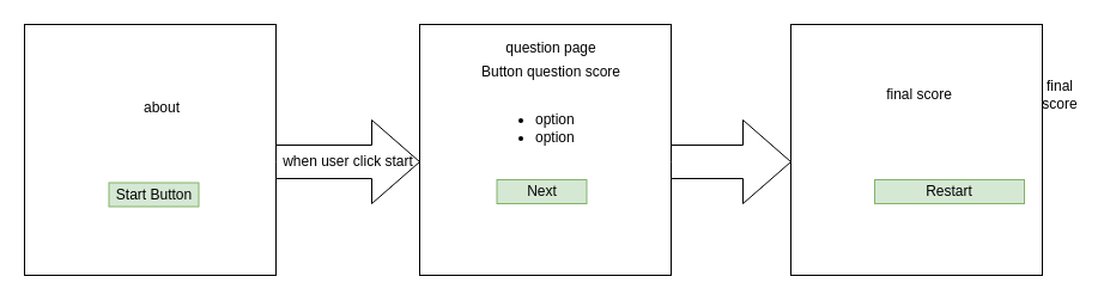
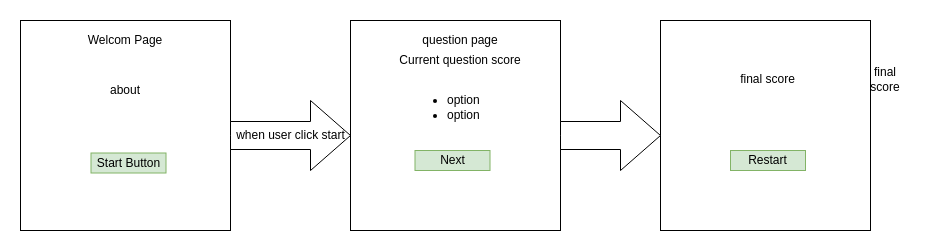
  <mxCell id="0" />
  <mxCell id="1" parent="0" />
  <mxCell id="2" value="" style="rounded=1;whiteSpace=wrap;html=1;fillColor=#d5e8d4;strokeColor=#82b366;" vertex="1" parent="1"><mxGeometry x="68" y="145" width="120" height="35" as="geometry" /></mxCell>
  <mxCell id="3" value="" style="whiteSpace=wrap;html=1;aspect=fixed;align=left;" vertex="1" parent="1"><mxGeometry x="20" y="20" width="210" height="210" as="geometry" /></mxCell>
- <mxCell id="5" value="about" style="text;html=1;strokeColor=none;fillColor=none;align=center;verticalAlign=middle;whiteSpace=wrap;rounded=0;" vertex="1" parent="1"><mxGeometry x="115" y="80" width="40" height="20" as="geometry" /></mxCell>
+ <mxCell id="4" value="Welcom Page" style="text;html=1;strokeColor=none;fillColor=none;align=center;verticalAlign=middle;whiteSpace=wrap;rounded=0;" vertex="1" parent="1"><mxGeometry x="85" y="30" width="80" height="20" as="geometry" /></mxCell>
+ <mxCell id="5" value="about" style="text;html=1;strokeColor=none;fillColor=none;align=center;verticalAlign=middle;whiteSpace=wrap;rounded=0;" vertex="1" parent="1"><mxGeometry x="105" y="80" width="40" height="20" as="geometry" /></mxCell>
  <mxCell id="6" value="Start Button" style="text;html=1;strokeColor=#82b366;fillColor=#d5e8d4;align=center;verticalAlign=middle;whiteSpace=wrap;rounded=0;" vertex="1" parent="1"><mxGeometry x="90.5" y="152.5" width="75" height="20" as="geometry" /></mxCell>
  <mxCell id="7" value="when user click start" style="html=1;shadow=0;dashed=0;align=center;verticalAlign=middle;shape=mxgraph.arrows2.arrow;dy=0.6;dx=40;notch=0;" vertex="1" parent="1"><mxGeometry x="230" y="100" width="120" height="70" as="geometry" /></mxCell>
  <mxCell id="8" value="" style="whiteSpace=wrap;html=1;aspect=fixed;align=left;" vertex="1" parent="1"><mxGeometry x="350" y="20" width="210" height="210" as="geometry" /></mxCell>
  <mxCell id="9" value="question page" style="text;html=1;strokeColor=none;fillColor=none;align=center;verticalAlign=middle;whiteSpace=wrap;rounded=0;" vertex="1" parent="1"><mxGeometry x="420" y="30" width="80" height="20" as="geometry" /></mxCell>
  <mxCell id="10" value="&lt;ul&gt;&lt;li&gt;option&lt;/li&gt;&lt;li&gt;&lt;span&gt;option&amp;nbsp;&lt;/span&gt;&lt;/li&gt;&lt;/ul&gt;" style="text;html=1;strokeColor=none;fillColor=none;align=left;verticalAlign=middle;whiteSpace=wrap;rounded=0;" vertex="1" parent="1"><mxGeometry x="404.5" y="69" width="85" height="76" as="geometry" /></mxCell>
  <mxCell id="11" value="Next" style="text;html=1;strokeColor=#82b366;fillColor=#d5e8d4;align=center;verticalAlign=middle;whiteSpace=wrap;rounded=0;" vertex="1" parent="1"><mxGeometry x="414.5" y="150" width="75" height="20" as="geometry" /></mxCell>
- <mxCell id="12" value="Button question score" style="text;html=1;strokeColor=none;fillColor=none;align=center;verticalAlign=middle;whiteSpace=wrap;rounded=0;" vertex="1" parent="1"><mxGeometry x="370" y="50" width="180" height="20" as="geometry" /></mxCell>
+ <mxCell id="12" value="Current question score" style="text;html=1;strokeColor=none;fillColor=none;align=center;verticalAlign=middle;whiteSpace=wrap;rounded=0;" vertex="1" parent="1"><mxGeometry x="370" y="50" width="180" height="20" as="geometry" /></mxCell>
  <mxCell id="13" value="" style="whiteSpace=wrap;html=1;aspect=fixed;align=left;" vertex="1" parent="1"><mxGeometry x="660" y="20" width="210" height="210" as="geometry" /></mxCell>
  <mxCell id="14" value="" style="html=1;shadow=0;dashed=0;align=center;verticalAlign=middle;shape=mxgraph.arrows2.arrow;dy=0.6;dx=40;notch=0;" vertex="1" parent="1"><mxGeometry x="560" y="100" width="100" height="70" as="geometry" /></mxCell>
- <mxCell id="15" value="Restart" style="text;html=1;strokeColor=#82b366;fillColor=#d5e8d4;align=center;verticalAlign=middle;whiteSpace=wrap;rounded=0;" vertex="1" parent="1"><mxGeometry x="730" y="150" width="125" height="20" as="geometry" /></mxCell>
+ <mxCell id="15" value="Restart" style="text;html=1;strokeColor=#82b366;fillColor=#d5e8d4;align=center;verticalAlign=middle;whiteSpace=wrap;rounded=0;" vertex="1" parent="1"><mxGeometry x="730" y="150" width="75" height="20" as="geometry" /></mxCell>
  <mxCell id="16" value="final score&lt;br&gt;" style="text;html=1;strokeColor=none;fillColor=none;align=center;verticalAlign=middle;whiteSpace=wrap;rounded=0;" vertex="1" parent="1"><mxGeometry x="715" y="69" width="105" height="20" as="geometry" /></mxCell>
  <mxCell id="17" value="final score&lt;br&gt;" style="text;html=1;strokeColor=none;fillColor=none;align=center;verticalAlign=middle;whiteSpace=wrap;rounded=0;" vertex="1" parent="1"><mxGeometry x="865" y="69" width="40" height="20" as="geometry" /></mxCell>
